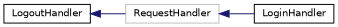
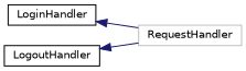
  digraph {
    rankdir=LR
    node [color=black fillcolor=white fontname=Helvetica fontsize=10 shape=record style=filled]
    edge [color=midnightblue dir=back fontname=Helvetica fontsize=10 labelfontname=Helvetica labelfontsize=10 style=solid]
    n1 [color=grey75 height=0.2 label=RequestHandler width=0.4]
    n2 [height=0.2 label=LoginHandler width=0.4]
    n3 [height=0.2 label=LogoutHandler width=0.4]
-   n1 -> n2
+   n2 -> n1
    n3 -> n1
  }
